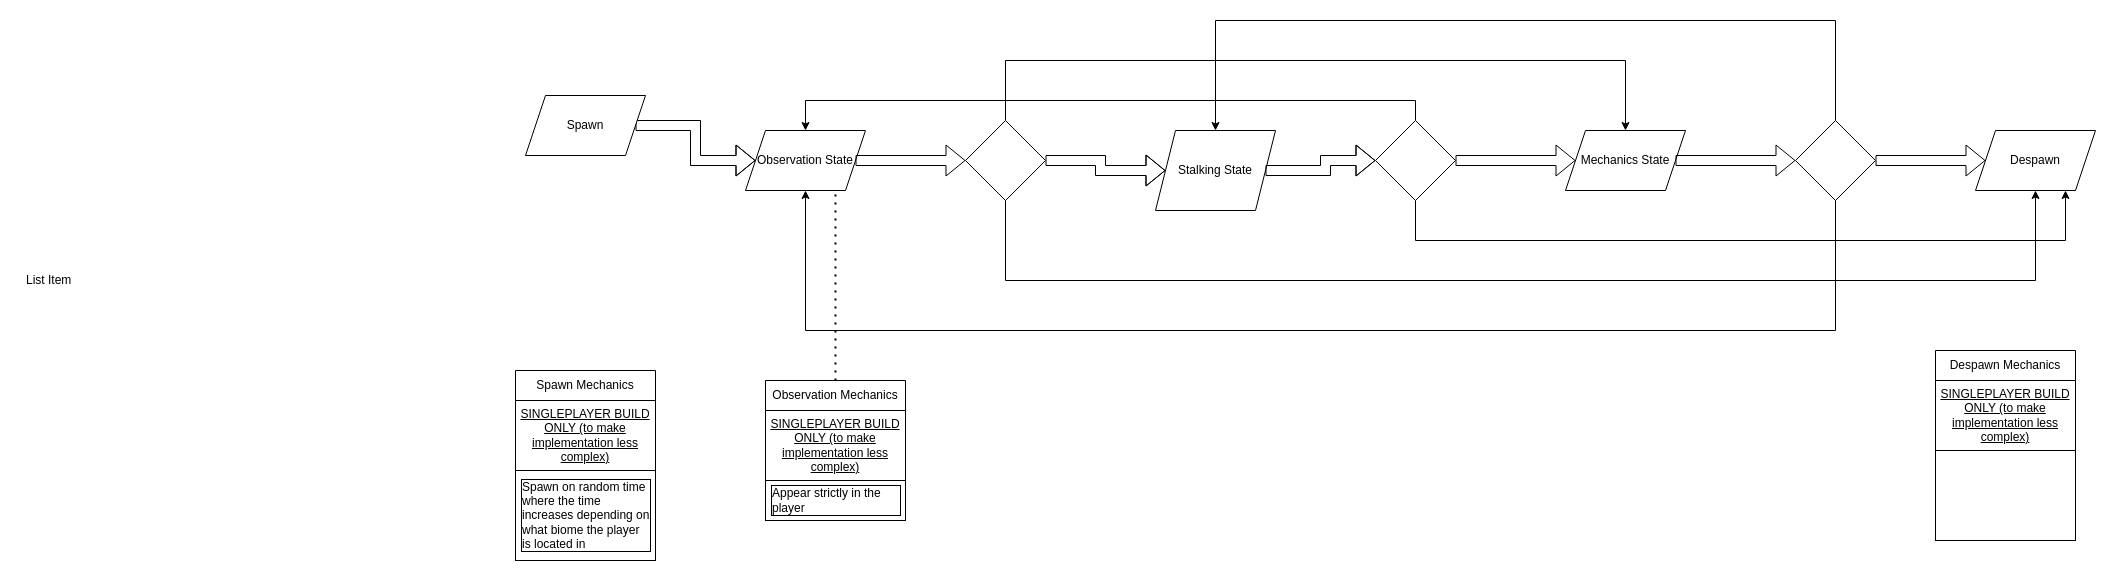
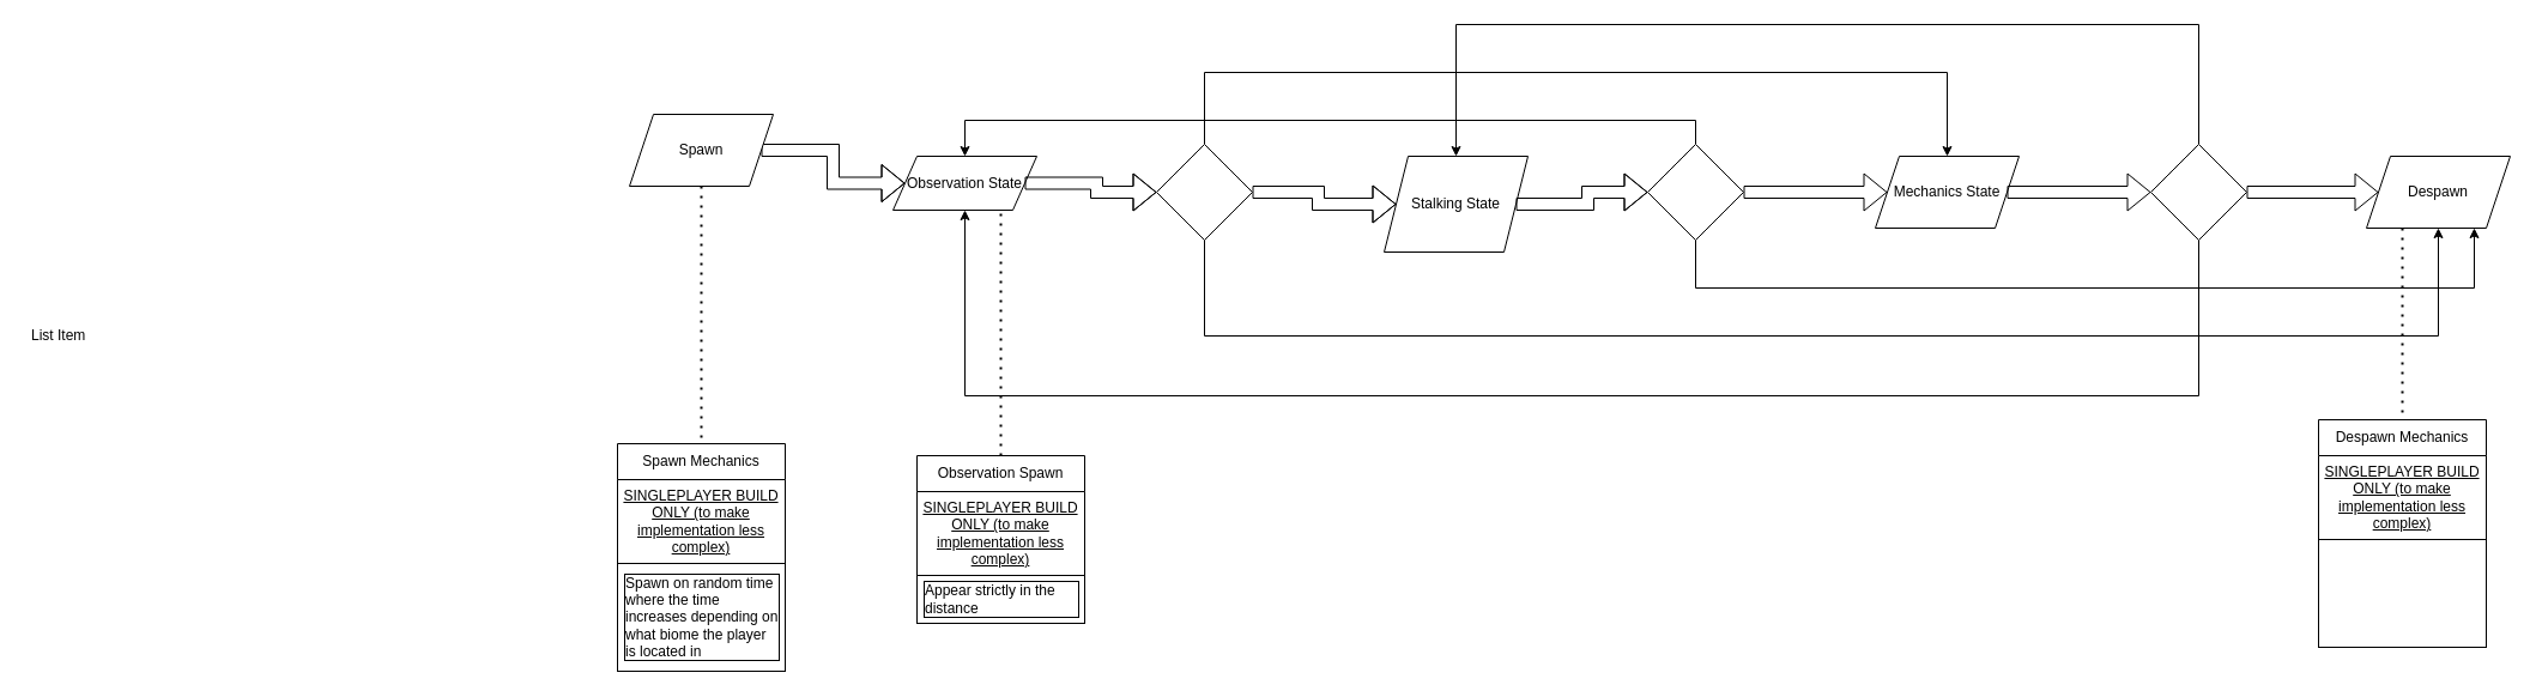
  <mxCell id="0" />
  <mxCell id="1" parent="0" />
  <mxCell id="2" value="Despawn" style="rounded=0;whiteSpace=wrap;html=1;shape=parallelogram;perimeter=parallelogramPerimeter;fixedSize=1;" parent="1" vertex="1"><mxGeometry x="1975" y="130" width="120" height="60" as="geometry" /></mxCell>
  <mxCell id="3" style="edgeStyle=orthogonalEdgeStyle;rounded=0;orthogonalLoop=1;jettySize=auto;html=1;exitX=1;exitY=0.5;exitDx=0;exitDy=0;entryX=0;entryY=0.5;entryDx=0;entryDy=0;shape=flexArrow;" parent="1" source="5" target="6" edge="1"><mxGeometry relative="1" as="geometry" /></mxCell>
+ <mxCell id="4" style="edgeStyle=orthogonalEdgeStyle;rounded=0;orthogonalLoop=1;jettySize=auto;html=1;entryX=0.5;entryY=0;entryDx=0;entryDy=0;endArrow=none;dashed=1;dashPattern=1 3;strokeWidth=2;" edge="1" parent="1" source="5" target="25"><mxGeometry relative="1" as="geometry" /></mxCell>
  <mxCell id="5" value="Spawn" style="rounded=0;whiteSpace=wrap;html=1;labelBackgroundColor=none;shape=parallelogram;perimeter=parallelogramPerimeter;fixedSize=1;" parent="1" vertex="1"><mxGeometry x="525" y="95" width="120" height="60" as="geometry" /></mxCell>
- <mxCell id="6" value="Observation State" style="rounded=0;whiteSpace=wrap;html=1;shape=parallelogram;perimeter=parallelogramPerimeter;fixedSize=1;" parent="1" vertex="1"><mxGeometry x="745" y="130" width="120" height="60" as="geometry" /></mxCell>
+ <mxCell id="6" value="Observation State" style="rounded=0;whiteSpace=wrap;html=1;shape=parallelogram;perimeter=parallelogramPerimeter;fixedSize=1;" parent="1" vertex="1"><mxGeometry x="745" y="130" width="120" height="45" as="geometry" /></mxCell>
  <mxCell id="7" style="edgeStyle=orthogonalEdgeStyle;rounded=0;orthogonalLoop=1;jettySize=auto;html=1;exitX=1;exitY=0.5;exitDx=0;exitDy=0;entryX=0;entryY=0.5;entryDx=0;entryDy=0;shape=flexArrow;" parent="1" source="19" target="11" edge="1"><mxGeometry relative="1" as="geometry" /></mxCell>
  <mxCell id="8" value="Stalking State" style="rounded=0;whiteSpace=wrap;html=1;shape=parallelogram;perimeter=parallelogramPerimeter;fixedSize=1;" parent="1" vertex="1"><mxGeometry x="1155" y="130" width="120" height="80" as="geometry" /></mxCell>
  <mxCell id="9" style="edgeStyle=orthogonalEdgeStyle;rounded=0;orthogonalLoop=1;jettySize=auto;html=1;exitX=1;exitY=0.5;exitDx=0;exitDy=0;entryX=0;entryY=0.5;entryDx=0;entryDy=0;shape=flexArrow;" parent="1" source="15" target="8" edge="1"><mxGeometry relative="1" as="geometry" /></mxCell>
  <mxCell id="10" style="edgeStyle=orthogonalEdgeStyle;rounded=0;orthogonalLoop=1;jettySize=auto;html=1;exitX=1;exitY=0.5;exitDx=0;exitDy=0;entryX=0;entryY=0.5;entryDx=0;entryDy=0;shape=flexArrow;" parent="1" source="23" target="2" edge="1"><mxGeometry relative="1" as="geometry" /></mxCell>
  <mxCell id="11" value="Mechanics State" style="rounded=0;whiteSpace=wrap;html=1;shape=parallelogram;perimeter=parallelogramPerimeter;fixedSize=1;" parent="1" vertex="1"><mxGeometry x="1565" y="130" width="120" height="60" as="geometry" /></mxCell>
  <mxCell id="12" value="" style="edgeStyle=orthogonalEdgeStyle;rounded=0;orthogonalLoop=1;jettySize=auto;html=1;exitX=1;exitY=0.5;exitDx=0;exitDy=0;entryX=0;entryY=0.5;entryDx=0;entryDy=0;shape=flexArrow;" parent="1" source="6" target="15" edge="1"><mxGeometry relative="1" as="geometry"><mxPoint x="1085" y="160" as="sourcePoint" /><mxPoint x="1165" y="160" as="targetPoint" /></mxGeometry></mxCell>
  <mxCell id="13" style="edgeStyle=orthogonalEdgeStyle;rounded=0;orthogonalLoop=1;jettySize=auto;html=1;entryX=0.5;entryY=1;entryDx=0;entryDy=0;" parent="1" source="15" target="2" edge="1"><mxGeometry relative="1" as="geometry"><Array as="points"><mxPoint x="1005" y="280" /><mxPoint x="2035" y="280" /></Array></mxGeometry></mxCell>
  <mxCell id="14" style="edgeStyle=orthogonalEdgeStyle;rounded=0;orthogonalLoop=1;jettySize=auto;html=1;entryX=0.5;entryY=0;entryDx=0;entryDy=0;" parent="1" source="15" target="11" edge="1"><mxGeometry relative="1" as="geometry"><Array as="points"><mxPoint x="1005" y="60" /><mxPoint x="1625" y="60" /></Array></mxGeometry></mxCell>
  <mxCell id="15" value="" style="rhombus;whiteSpace=wrap;html=1;" parent="1" vertex="1"><mxGeometry x="965" y="120" width="80" height="80" as="geometry" /></mxCell>
  <mxCell id="16" value="" style="edgeStyle=orthogonalEdgeStyle;rounded=0;orthogonalLoop=1;jettySize=auto;html=1;exitX=1;exitY=0.5;exitDx=0;exitDy=0;entryX=0;entryY=0.5;entryDx=0;entryDy=0;shape=flexArrow;" parent="1" source="8" target="19" edge="1"><mxGeometry relative="1" as="geometry"><mxPoint x="1285" y="160" as="sourcePoint" /><mxPoint x="1365" y="160" as="targetPoint" /></mxGeometry></mxCell>
  <mxCell id="17" style="edgeStyle=orthogonalEdgeStyle;rounded=0;orthogonalLoop=1;jettySize=auto;html=1;entryX=0.5;entryY=0;entryDx=0;entryDy=0;" parent="1" source="19" target="6" edge="1"><mxGeometry relative="1" as="geometry"><Array as="points"><mxPoint x="1415" y="100" /><mxPoint x="805" y="100" /></Array></mxGeometry></mxCell>
  <mxCell id="18" style="edgeStyle=orthogonalEdgeStyle;rounded=0;orthogonalLoop=1;jettySize=auto;html=1;entryX=0.75;entryY=1;entryDx=0;entryDy=0;" parent="1" source="19" target="2" edge="1"><mxGeometry relative="1" as="geometry"><Array as="points"><mxPoint x="1415" y="240" /><mxPoint x="2065" y="240" /></Array></mxGeometry></mxCell>
  <mxCell id="19" value="" style="rhombus;whiteSpace=wrap;html=1;" parent="1" vertex="1"><mxGeometry x="1375" y="120" width="80" height="80" as="geometry" /></mxCell>
  <mxCell id="20" value="" style="edgeStyle=orthogonalEdgeStyle;rounded=0;orthogonalLoop=1;jettySize=auto;html=1;exitX=1;exitY=0.5;exitDx=0;exitDy=0;entryX=0;entryY=0.5;entryDx=0;entryDy=0;shape=flexArrow;" parent="1" source="11" target="23" edge="1"><mxGeometry relative="1" as="geometry"><mxPoint x="1485" y="160" as="sourcePoint" /><mxPoint x="1565" y="160" as="targetPoint" /></mxGeometry></mxCell>
  <mxCell id="21" style="edgeStyle=orthogonalEdgeStyle;rounded=0;orthogonalLoop=1;jettySize=auto;html=1;entryX=0.5;entryY=0;entryDx=0;entryDy=0;" parent="1" source="23" target="8" edge="1"><mxGeometry relative="1" as="geometry"><Array as="points"><mxPoint x="1835" y="20" /><mxPoint x="1215" y="20" /></Array></mxGeometry></mxCell>
  <mxCell id="22" style="edgeStyle=orthogonalEdgeStyle;rounded=0;orthogonalLoop=1;jettySize=auto;html=1;entryX=0.5;entryY=1;entryDx=0;entryDy=0;" parent="1" source="23" target="6" edge="1"><mxGeometry relative="1" as="geometry"><Array as="points"><mxPoint x="1835" y="330" /><mxPoint x="805" y="330" /></Array></mxGeometry></mxCell>
  <mxCell id="23" value="" style="rhombus;whiteSpace=wrap;html=1;" parent="1" vertex="1"><mxGeometry x="1795" y="120" width="80" height="80" as="geometry" /></mxCell>
  <mxCell id="24" value="List Item" style="text;strokeColor=none;fillColor=none;align=left;verticalAlign=middle;spacingLeft=4;spacingRight=4;overflow=hidden;points=[[0,0.5],[1,0.5]];portConstraint=eastwest;rotatable=0;whiteSpace=wrap;html=1;" vertex="1" parent="1"><mxGeometry x="20" y="265" width="80" height="30" as="geometry" /></mxCell>
  <mxCell id="25" value="Spawn Mechanics" style="swimlane;fontStyle=0;childLayout=stackLayout;horizontal=1;startSize=30;horizontalStack=0;resizeParent=1;resizeParentMax=0;resizeLast=0;collapsible=1;marginBottom=0;whiteSpace=wrap;html=1;" vertex="1" parent="1"><mxGeometry x="515" y="370" width="140" height="190" as="geometry" /></mxCell>
  <mxCell id="26" value="SINGLEPLAYER BUILD ONLY (to make implementation less complex)" style="text;html=1;strokeColor=none;fillColor=none;align=center;verticalAlign=middle;whiteSpace=wrap;rounded=0;fontStyle=4" vertex="1" parent="25"><mxGeometry y="30" width="140" height="70" as="geometry" /></mxCell>
  <mxCell id="27" value="Spawn on random time where the time increases depending on what biome the player is located in" style="text;strokeColor=default;fillColor=none;align=left;verticalAlign=middle;spacingLeft=4;spacingRight=4;overflow=hidden;points=[[0,0.5],[1,0.5]];portConstraint=eastwest;rotatable=0;whiteSpace=wrap;html=1;labelBorderColor=default;labelBackgroundColor=none;" vertex="1" parent="25"><mxGeometry y="100" width="140" height="90" as="geometry" /></mxCell>
- <mxCell id="28" value="Observation Mechanics" style="swimlane;fontStyle=0;childLayout=stackLayout;horizontal=1;startSize=30;horizontalStack=0;resizeParent=1;resizeParentMax=0;resizeLast=0;collapsible=1;marginBottom=0;whiteSpace=wrap;html=1;labelBorderColor=none;" vertex="1" parent="1"><mxGeometry x="765" y="380" width="140" height="140" as="geometry" /></mxCell>
+ <mxCell id="28" value="Observation Spawn" style="swimlane;fontStyle=0;childLayout=stackLayout;horizontal=1;startSize=30;horizontalStack=0;resizeParent=1;resizeParentMax=0;resizeLast=0;collapsible=1;marginBottom=0;whiteSpace=wrap;html=1;labelBorderColor=none;" vertex="1" parent="1"><mxGeometry x="765" y="380" width="140" height="140" as="geometry" /></mxCell>
  <mxCell id="29" value="SINGLEPLAYER BUILD ONLY (to make implementation less complex)" style="text;html=1;strokeColor=none;fillColor=none;align=center;verticalAlign=middle;whiteSpace=wrap;rounded=0;fontStyle=4" vertex="1" parent="28"><mxGeometry y="30" width="140" height="70" as="geometry" /></mxCell>
- <mxCell id="30" value="Appear strictly in the player" style="text;strokeColor=default;fillColor=none;align=left;verticalAlign=middle;spacingLeft=4;spacingRight=4;overflow=hidden;points=[[0,0.5],[1,0.5]];portConstraint=eastwest;rotatable=0;whiteSpace=wrap;html=1;labelBorderColor=default;" vertex="1" parent="28"><mxGeometry y="100" width="140" height="40" as="geometry" /></mxCell>
+ <mxCell id="30" value="Appear strictly in the distance" style="text;strokeColor=default;fillColor=none;align=left;verticalAlign=middle;spacingLeft=4;spacingRight=4;overflow=hidden;points=[[0,0.5],[1,0.5]];portConstraint=eastwest;rotatable=0;whiteSpace=wrap;html=1;labelBorderColor=default;" vertex="1" parent="28"><mxGeometry y="100" width="140" height="40" as="geometry" /></mxCell>
  <mxCell id="31" value="" style="endArrow=none;dashed=1;html=1;dashPattern=1 3;strokeWidth=2;rounded=0;exitX=0.5;exitY=0;exitDx=0;exitDy=0;entryX=0.75;entryY=1;entryDx=0;entryDy=0;" edge="1" parent="1" source="28" target="6"><mxGeometry width="50" height="50" relative="1" as="geometry"><mxPoint x="815" y="380" as="sourcePoint" /><mxPoint x="865" y="330" as="targetPoint" /></mxGeometry></mxCell>
  <mxCell id="32" value="Despawn Mechanics" style="swimlane;fontStyle=0;childLayout=stackLayout;horizontal=1;startSize=30;horizontalStack=0;resizeParent=1;resizeParentMax=0;resizeLast=0;collapsible=1;marginBottom=0;whiteSpace=wrap;html=1;strokeColor=default;" vertex="1" parent="1"><mxGeometry x="1935" y="350" width="140" height="190" as="geometry" /></mxCell>
  <mxCell id="33" value="SINGLEPLAYER BUILD ONLY (to make implementation less complex)" style="text;html=1;strokeColor=none;fillColor=none;align=center;verticalAlign=middle;whiteSpace=wrap;rounded=0;fontStyle=4" vertex="1" parent="32"><mxGeometry y="30" width="140" height="70" as="geometry" /></mxCell>
  <mxCell id="34" value="" style="text;strokeColor=default;fillColor=none;align=left;verticalAlign=middle;spacingLeft=4;spacingRight=4;overflow=hidden;points=[[0,0.5],[1,0.5]];portConstraint=eastwest;rotatable=0;whiteSpace=wrap;html=1;" vertex="1" parent="32"><mxGeometry y="100" width="140" height="90" as="geometry" /></mxCell>
+ <mxCell id="35" value="" style="endArrow=none;dashed=1;html=1;dashPattern=1 3;strokeWidth=2;rounded=0;entryX=0.5;entryY=0;entryDx=0;entryDy=0;exitX=0.25;exitY=1;exitDx=0;exitDy=0;" edge="1" parent="1" source="2" target="32"><mxGeometry width="50" height="50" relative="1" as="geometry"><mxPoint x="2005" y="260" as="sourcePoint" /><mxPoint x="2085" y="250" as="targetPoint" /></mxGeometry></mxCell>
